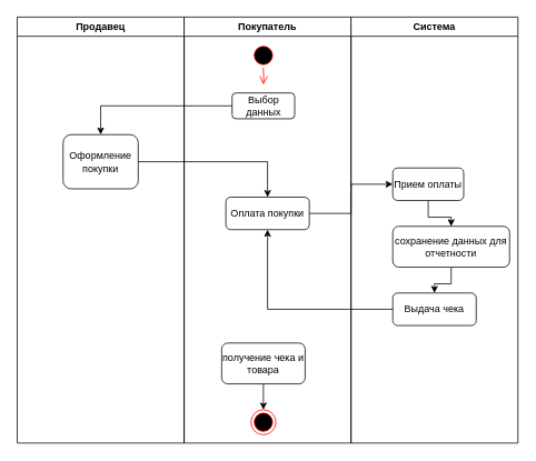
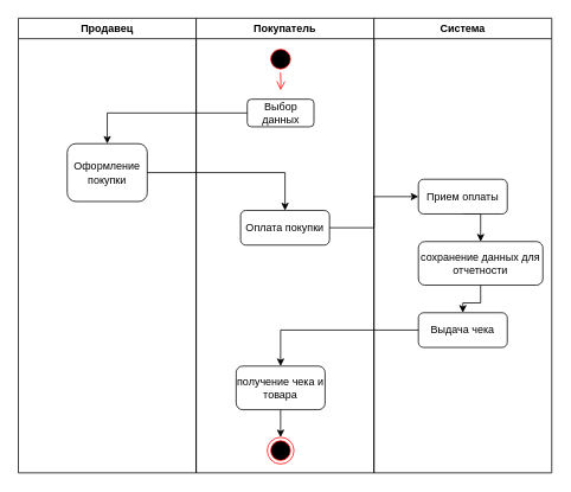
  <mxCell id="0" />
  <mxCell id="1" parent="0" />
  <mxCell id="2" value="Продавец" style="swimlane;whiteSpace=wrap;html=1;" vertex="1" parent="1"><mxGeometry x="20" y="20" width="200" height="511" as="geometry" /></mxCell>
  <mxCell id="3" value="Оформление покупки" style="rounded=1;whiteSpace=wrap;html=1;" vertex="1" parent="2"><mxGeometry x="55" y="141" width="90" height="65" as="geometry" /></mxCell>
  <mxCell id="4" value="Покупатель" style="swimlane;whiteSpace=wrap;html=1;" vertex="1" parent="1"><mxGeometry x="220" y="20" width="200" height="511" as="geometry" /></mxCell>
  <mxCell id="5" value="" style="ellipse;html=1;shape=startState;fillColor=#000000;strokeColor=#ff0000;" vertex="1" parent="4"><mxGeometry x="80" y="31" width="30" height="30" as="geometry" /></mxCell>
  <mxCell id="6" value="" style="edgeStyle=orthogonalEdgeStyle;html=1;verticalAlign=bottom;endArrow=open;endSize=8;strokeColor=#ff0000;rounded=0;" edge="1" parent="4"><mxGeometry relative="1" as="geometry"><mxPoint x="95" y="81" as="targetPoint" /><mxPoint x="94.82" y="61" as="sourcePoint" /></mxGeometry></mxCell>
  <mxCell id="7" value="Выбор данных" style="rounded=1;whiteSpace=wrap;html=1;" vertex="1" parent="4"><mxGeometry x="57.5" y="91" width="75" height="31" as="geometry" /></mxCell>
  <mxCell id="8" value="Оплата покупки" style="rounded=1;whiteSpace=wrap;html=1;" vertex="1" parent="4"><mxGeometry x="50" y="216" width="100" height="39" as="geometry" /></mxCell>
  <mxCell id="9" style="edgeStyle=orthogonalEdgeStyle;rounded=0;orthogonalLoop=1;jettySize=auto;html=1;exitX=0.5;exitY=1;exitDx=0;exitDy=0;entryX=0.5;entryY=0;entryDx=0;entryDy=0;" edge="1" parent="4" source="10" target="11"><mxGeometry relative="1" as="geometry" /></mxCell>
  <mxCell id="10" value="получение чека и товара" style="rounded=1;whiteSpace=wrap;html=1;" vertex="1" parent="4"><mxGeometry x="45" y="391" width="100" height="49" as="geometry" /></mxCell>
  <mxCell id="11" value="" style="ellipse;html=1;shape=endState;fillColor=#000000;strokeColor=#ff0000;" vertex="1" parent="4"><mxGeometry x="80" y="471" width="30" height="30" as="geometry" /></mxCell>
  <mxCell id="12" value="Система" style="swimlane;whiteSpace=wrap;html=1;" vertex="1" parent="1"><mxGeometry x="420" y="20" width="200" height="511" as="geometry" /></mxCell>
  <mxCell id="13" style="edgeStyle=orthogonalEdgeStyle;rounded=0;orthogonalLoop=1;jettySize=auto;html=1;exitX=0.5;exitY=1;exitDx=0;exitDy=0;entryX=0.5;entryY=0;entryDx=0;entryDy=0;" edge="1" parent="12" source="14" target="16"><mxGeometry relative="1" as="geometry" /></mxCell>
- <mxCell id="14" value="Прием оплаты" style="rounded=1;whiteSpace=wrap;html=1;" vertex="1" parent="12"><mxGeometry x="50" y="181" width="85" height="39" as="geometry" /></mxCell>
+ <mxCell id="14" value="Прием оплаты" style="rounded=1;whiteSpace=wrap;html=1;" vertex="1" parent="12"><mxGeometry x="50" y="181" width="100" height="39" as="geometry" /></mxCell>
  <mxCell id="15" style="edgeStyle=orthogonalEdgeStyle;rounded=0;orthogonalLoop=1;jettySize=auto;html=1;exitX=0.5;exitY=1;exitDx=0;exitDy=0;" edge="1" parent="12" source="16" target="17"><mxGeometry relative="1" as="geometry" /></mxCell>
  <mxCell id="16" value="сохранение данных для отчетности" style="rounded=1;whiteSpace=wrap;html=1;" vertex="1" parent="12"><mxGeometry x="50" y="251" width="140" height="49" as="geometry" /></mxCell>
  <mxCell id="17" value="Выдача чека" style="rounded=1;whiteSpace=wrap;html=1;" vertex="1" parent="12"><mxGeometry x="50" y="331" width="100" height="39" as="geometry" /></mxCell>
  <mxCell id="18" style="edgeStyle=orthogonalEdgeStyle;rounded=0;orthogonalLoop=1;jettySize=auto;html=1;exitX=0;exitY=0.5;exitDx=0;exitDy=0;entryX=0.5;entryY=0;entryDx=0;entryDy=0;" edge="1" parent="1" source="7" target="3"><mxGeometry relative="1" as="geometry" /></mxCell>
  <mxCell id="19" style="edgeStyle=orthogonalEdgeStyle;rounded=0;orthogonalLoop=1;jettySize=auto;html=1;exitX=1;exitY=0.5;exitDx=0;exitDy=0;entryX=0.5;entryY=0;entryDx=0;entryDy=0;" edge="1" parent="1" source="3" target="8"><mxGeometry relative="1" as="geometry" /></mxCell>
  <mxCell id="20" style="edgeStyle=orthogonalEdgeStyle;rounded=0;orthogonalLoop=1;jettySize=auto;html=1;exitX=1;exitY=0.5;exitDx=0;exitDy=0;entryX=0;entryY=0.5;entryDx=0;entryDy=0;" edge="1" parent="1" source="8" target="14"><mxGeometry relative="1" as="geometry" /></mxCell>
- <mxCell id="21" style="edgeStyle=orthogonalEdgeStyle;rounded=0;orthogonalLoop=1;jettySize=auto;html=1;exitX=0;exitY=0.5;exitDx=0;exitDy=0;" edge="1" parent="1" source="17" target="8"><mxGeometry relative="1" as="geometry" /></mxCell>
+ <mxCell id="21" style="edgeStyle=orthogonalEdgeStyle;rounded=0;orthogonalLoop=1;jettySize=auto;html=1;exitX=0;exitY=0.5;exitDx=0;exitDy=0;" edge="1" parent="1" source="17" target="10"><mxGeometry relative="1" as="geometry" /></mxCell>
